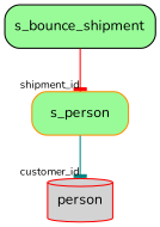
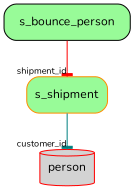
  digraph {
    fontname=Nunito
    node [fillcolor=palegreen fontname=Nunito fontsize=12 shape=box style="rounded, filled,filled"]
    edge [arrowhead=tee fontname=Nunito fontsize=9]
-   s_bounce_shipment [color=black]
-   s_shipment [color=darkorange label=s_person]
+   s_bounce_shipment [color=black label=s_bounce_person]
+   s_shipment [color=darkorange]
    person [color=red fillcolor=lightgrey shape=cylinder]
    s_bounce_shipment -> s_shipment [color=red headlabel=shipment_id]
    s_shipment -> person [color=teal headlabel=customer_id]
  }
